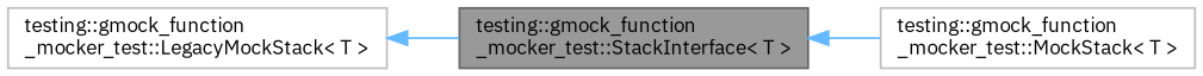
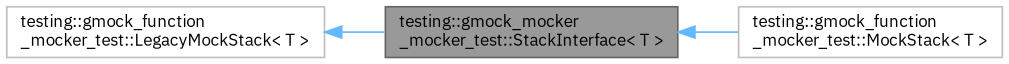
  digraph {
    fontname="IBM Plex Sans"
    rankdir=LR
    node [color=grey75 fillcolor=white fontname="IBM Plex Sans" fontsize=10 shape=box style=filled]
    edge [color=steelblue1 dir=back fontname="IBM Plex Sans" fontsize=10 labelfontname=Helvetica labelfontsize=10 style=solid]
-   n1 [color=gray40 fillcolor=grey60 fontcolor=black height=0.2 label="testing::gmock_function\l_mocker_test::StackInterface\< T \>" width=0.4]
+   n1 [color=gray40 fillcolor=grey60 fontcolor=black height=0.2 label="testing::gmock_mocker\l_mocker_test::StackInterface\< T \>" width=0.4]
    n2 [height=0.2 label="testing::gmock_function\l_mocker_test::MockStack\< T \>" width=0.4]
    n3 [height=0.2 label="testing::gmock_function\l_mocker_test::LegacyMockStack\< T \>" width=0.4]
    n1 -> n2
    n3 -> n1
  }
